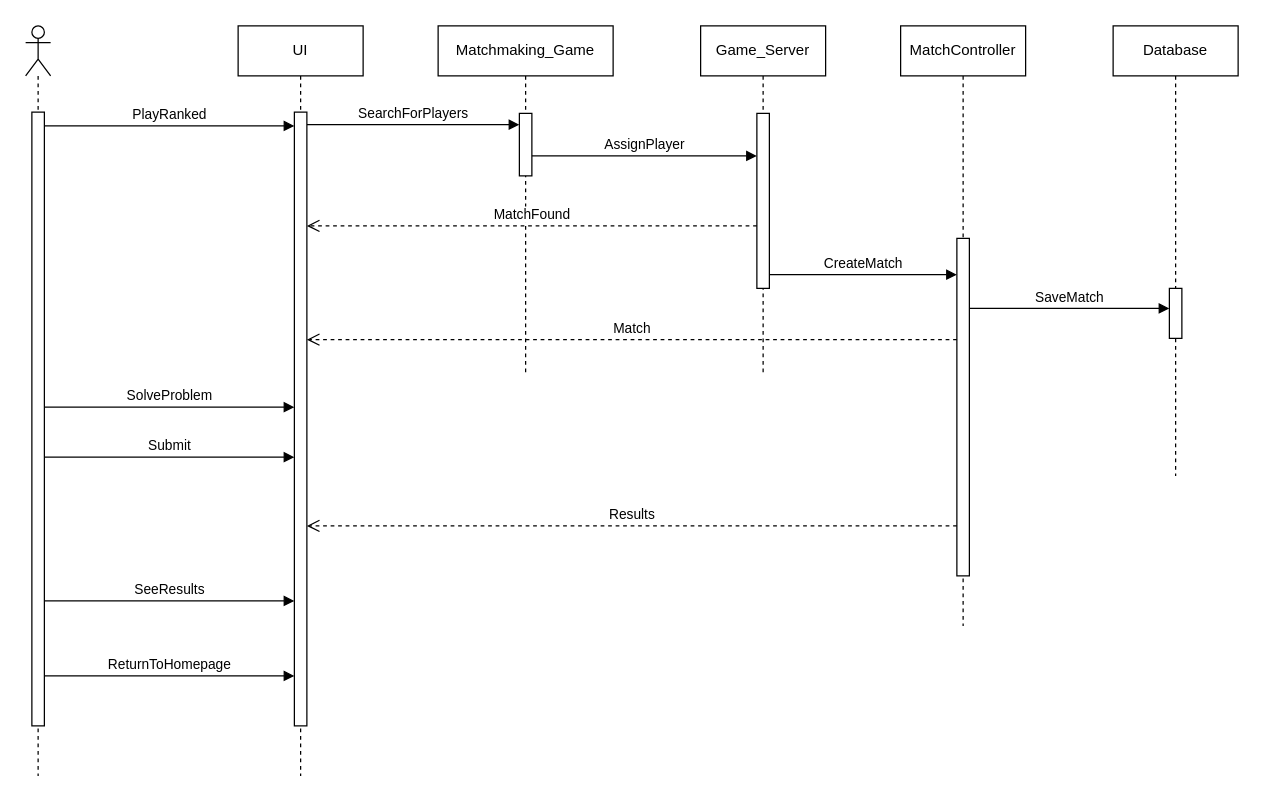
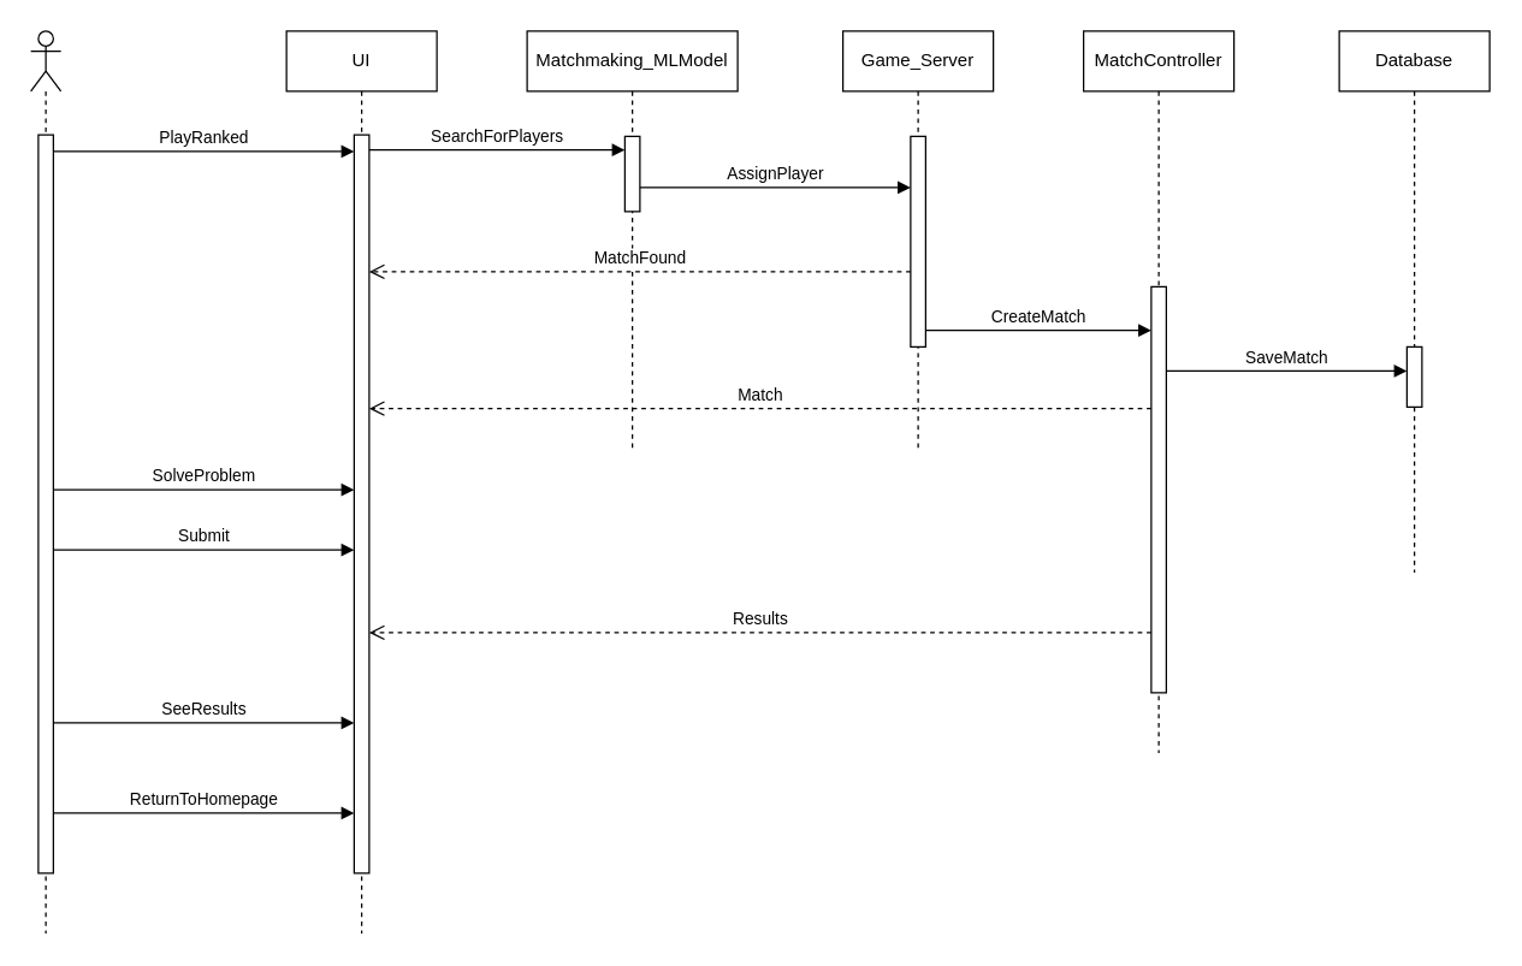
  <mxCell id="0" />
  <mxCell id="1" parent="0" />
  <mxCell id="2" value="" style="shape=umlLifeline;perimeter=lifelinePerimeter;whiteSpace=wrap;html=1;container=1;dropTarget=0;collapsible=0;recursiveResize=0;outlineConnect=0;portConstraint=eastwest;newEdgeStyle={&quot;curved&quot;:0,&quot;rounded&quot;:0};participant=umlActor;" parent="1" vertex="1"><mxGeometry x="20" y="20" width="20" height="600" as="geometry" /></mxCell>
  <mxCell id="3" value="" style="html=1;points=[[0,0,0,0,5],[0,1,0,0,-5],[1,0,0,0,5],[1,1,0,0,-5]];perimeter=orthogonalPerimeter;outlineConnect=0;targetShapes=umlLifeline;portConstraint=eastwest;newEdgeStyle={&quot;curved&quot;:0,&quot;rounded&quot;:0};" parent="2" vertex="1"><mxGeometry x="5" y="69" width="10" height="491" as="geometry" /></mxCell>
  <mxCell id="4" value="PlayRanked" style="html=1;verticalAlign=bottom;endArrow=block;curved=0;rounded=0;" parent="1" edge="1"><mxGeometry width="80" relative="1" as="geometry"><mxPoint x="35" y="100" as="sourcePoint" /><mxPoint x="235" y="100" as="targetPoint" /></mxGeometry></mxCell>
- <mxCell id="5" value="Matchmaking_Game" style="shape=umlLifeline;perimeter=lifelinePerimeter;whiteSpace=wrap;html=1;container=1;dropTarget=0;collapsible=0;recursiveResize=0;outlineConnect=0;portConstraint=eastwest;newEdgeStyle={&quot;curved&quot;:0,&quot;rounded&quot;:0};" parent="1" vertex="1"><mxGeometry x="350" y="20" width="140" height="280" as="geometry" /></mxCell>
+ <mxCell id="5" value="Matchmaking_MLModel" style="shape=umlLifeline;perimeter=lifelinePerimeter;whiteSpace=wrap;html=1;container=1;dropTarget=0;collapsible=0;recursiveResize=0;outlineConnect=0;portConstraint=eastwest;newEdgeStyle={&quot;curved&quot;:0,&quot;rounded&quot;:0};" parent="1" vertex="1"><mxGeometry x="350" y="20" width="140" height="280" as="geometry" /></mxCell>
  <mxCell id="6" value="" style="html=1;points=[[0,0,0,0,5],[0,1,0,0,-5],[1,0,0,0,5],[1,1,0,0,-5]];perimeter=orthogonalPerimeter;outlineConnect=0;targetShapes=umlLifeline;portConstraint=eastwest;newEdgeStyle={&quot;curved&quot;:0,&quot;rounded&quot;:0};" parent="5" vertex="1"><mxGeometry x="65" y="70" width="10" height="50" as="geometry" /></mxCell>
  <mxCell id="7" value="SearchForPlayers" style="html=1;verticalAlign=bottom;endArrow=block;curved=0;rounded=0;" parent="1" target="6" edge="1"><mxGeometry width="80" relative="1" as="geometry"><mxPoint x="245" y="99" as="sourcePoint" /><mxPoint x="455" y="99" as="targetPoint" /></mxGeometry></mxCell>
  <mxCell id="8" value="Game_Server" style="shape=umlLifeline;perimeter=lifelinePerimeter;whiteSpace=wrap;html=1;container=1;dropTarget=0;collapsible=0;recursiveResize=0;outlineConnect=0;portConstraint=eastwest;newEdgeStyle={&quot;curved&quot;:0,&quot;rounded&quot;:0};" parent="1" vertex="1"><mxGeometry x="560" y="20" width="100" height="280" as="geometry" /></mxCell>
  <mxCell id="9" value="" style="html=1;points=[[0,0,0,0,5],[0,1,0,0,-5],[1,0,0,0,5],[1,1,0,0,-5]];perimeter=orthogonalPerimeter;outlineConnect=0;targetShapes=umlLifeline;portConstraint=eastwest;newEdgeStyle={&quot;curved&quot;:0,&quot;rounded&quot;:0};" parent="8" vertex="1"><mxGeometry x="45" y="70" width="10" height="140" as="geometry" /></mxCell>
  <mxCell id="10" value="AssignPlayer" style="html=1;verticalAlign=bottom;endArrow=block;curved=0;rounded=0;" parent="1" edge="1"><mxGeometry width="80" relative="1" as="geometry"><mxPoint x="425" y="124" as="sourcePoint" /><mxPoint x="605" y="124" as="targetPoint" /></mxGeometry></mxCell>
  <mxCell id="11" value="MatchFound" style="html=1;verticalAlign=bottom;endArrow=open;dashed=1;endSize=8;curved=0;rounded=0;" parent="1" edge="1"><mxGeometry relative="1" as="geometry"><mxPoint x="605" y="180" as="sourcePoint" /><mxPoint x="245" y="180" as="targetPoint" /></mxGeometry></mxCell>
  <mxCell id="12" value="MatchController" style="shape=umlLifeline;perimeter=lifelinePerimeter;whiteSpace=wrap;html=1;container=1;dropTarget=0;collapsible=0;recursiveResize=0;outlineConnect=0;portConstraint=eastwest;newEdgeStyle={&quot;curved&quot;:0,&quot;rounded&quot;:0};" parent="1" vertex="1"><mxGeometry x="720" y="20" width="100" height="480" as="geometry" /></mxCell>
  <mxCell id="13" value="" style="html=1;points=[[0,0,0,0,5],[0,1,0,0,-5],[1,0,0,0,5],[1,1,0,0,-5]];perimeter=orthogonalPerimeter;outlineConnect=0;targetShapes=umlLifeline;portConstraint=eastwest;newEdgeStyle={&quot;curved&quot;:0,&quot;rounded&quot;:0};" parent="12" vertex="1"><mxGeometry x="45" y="170" width="10" height="270" as="geometry" /></mxCell>
  <mxCell id="14" value="CreateMatch" style="html=1;verticalAlign=bottom;endArrow=block;curved=0;rounded=0;" parent="1" edge="1"><mxGeometry width="80" relative="1" as="geometry"><mxPoint x="615" y="219" as="sourcePoint" /><mxPoint x="765" y="219" as="targetPoint" /></mxGeometry></mxCell>
  <mxCell id="15" value="SolveProblem" style="html=1;verticalAlign=bottom;endArrow=block;curved=0;rounded=0;" parent="1" edge="1"><mxGeometry width="80" relative="1" as="geometry"><mxPoint x="35" y="325" as="sourcePoint" /><mxPoint x="235" y="325" as="targetPoint" /></mxGeometry></mxCell>
  <mxCell id="16" value="Submit" style="html=1;verticalAlign=bottom;endArrow=block;curved=0;rounded=0;" parent="1" edge="1"><mxGeometry width="80" relative="1" as="geometry"><mxPoint x="35" y="365" as="sourcePoint" /><mxPoint x="235" y="365" as="targetPoint" /></mxGeometry></mxCell>
  <mxCell id="17" value="Results" style="html=1;verticalAlign=bottom;endArrow=open;dashed=1;endSize=8;curved=0;rounded=0;" parent="1" edge="1"><mxGeometry relative="1" as="geometry"><mxPoint x="765" y="420" as="sourcePoint" /><mxPoint x="245" y="420" as="targetPoint" /></mxGeometry></mxCell>
  <mxCell id="18" value="SeeResults" style="html=1;verticalAlign=bottom;endArrow=block;curved=0;rounded=0;" parent="1" edge="1"><mxGeometry width="80" relative="1" as="geometry"><mxPoint x="35" y="480" as="sourcePoint" /><mxPoint x="235" y="480" as="targetPoint" /></mxGeometry></mxCell>
  <mxCell id="19" value="ReturnToHomepage" style="html=1;verticalAlign=bottom;endArrow=block;curved=0;rounded=0;" parent="1" edge="1"><mxGeometry width="80" relative="1" as="geometry"><mxPoint x="35" y="540" as="sourcePoint" /><mxPoint x="235" y="540" as="targetPoint" /></mxGeometry></mxCell>
  <mxCell id="20" value="UI" style="shape=umlLifeline;perimeter=lifelinePerimeter;whiteSpace=wrap;html=1;container=1;dropTarget=0;collapsible=0;recursiveResize=0;outlineConnect=0;portConstraint=eastwest;newEdgeStyle={&quot;curved&quot;:0,&quot;rounded&quot;:0};" vertex="1" parent="1"><mxGeometry x="190" y="20" width="100" height="600" as="geometry" /></mxCell>
  <mxCell id="21" value="" style="html=1;points=[[0,0,0,0,5],[0,1,0,0,-5],[1,0,0,0,5],[1,1,0,0,-5]];perimeter=orthogonalPerimeter;outlineConnect=0;targetShapes=umlLifeline;portConstraint=eastwest;newEdgeStyle={&quot;curved&quot;:0,&quot;rounded&quot;:0};" vertex="1" parent="20"><mxGeometry x="45" y="69" width="10" height="491" as="geometry" /></mxCell>
  <mxCell id="22" value="Match" style="html=1;verticalAlign=bottom;endArrow=open;dashed=1;endSize=8;curved=0;rounded=0;" edge="1" parent="1"><mxGeometry relative="1" as="geometry"><mxPoint x="765" y="271" as="sourcePoint" /><mxPoint x="245" y="271" as="targetPoint" /></mxGeometry></mxCell>
  <mxCell id="23" value="Database" style="shape=umlLifeline;perimeter=lifelinePerimeter;whiteSpace=wrap;html=1;container=1;dropTarget=0;collapsible=0;recursiveResize=0;outlineConnect=0;portConstraint=eastwest;newEdgeStyle={&quot;curved&quot;:0,&quot;rounded&quot;:0};" vertex="1" parent="1"><mxGeometry x="890" y="20" width="100" height="360" as="geometry" /></mxCell>
  <mxCell id="24" value="" style="html=1;points=[[0,0,0,0,5],[0,1,0,0,-5],[1,0,0,0,5],[1,1,0,0,-5]];perimeter=orthogonalPerimeter;outlineConnect=0;targetShapes=umlLifeline;portConstraint=eastwest;newEdgeStyle={&quot;curved&quot;:0,&quot;rounded&quot;:0};" vertex="1" parent="23"><mxGeometry x="45" y="210" width="10" height="40" as="geometry" /></mxCell>
  <mxCell id="25" value="SaveMatch" style="html=1;verticalAlign=bottom;endArrow=block;curved=0;rounded=0;" edge="1" parent="1"><mxGeometry width="80" relative="1" as="geometry"><mxPoint x="775" y="246" as="sourcePoint" /><mxPoint x="935" y="246" as="targetPoint" /></mxGeometry></mxCell>
